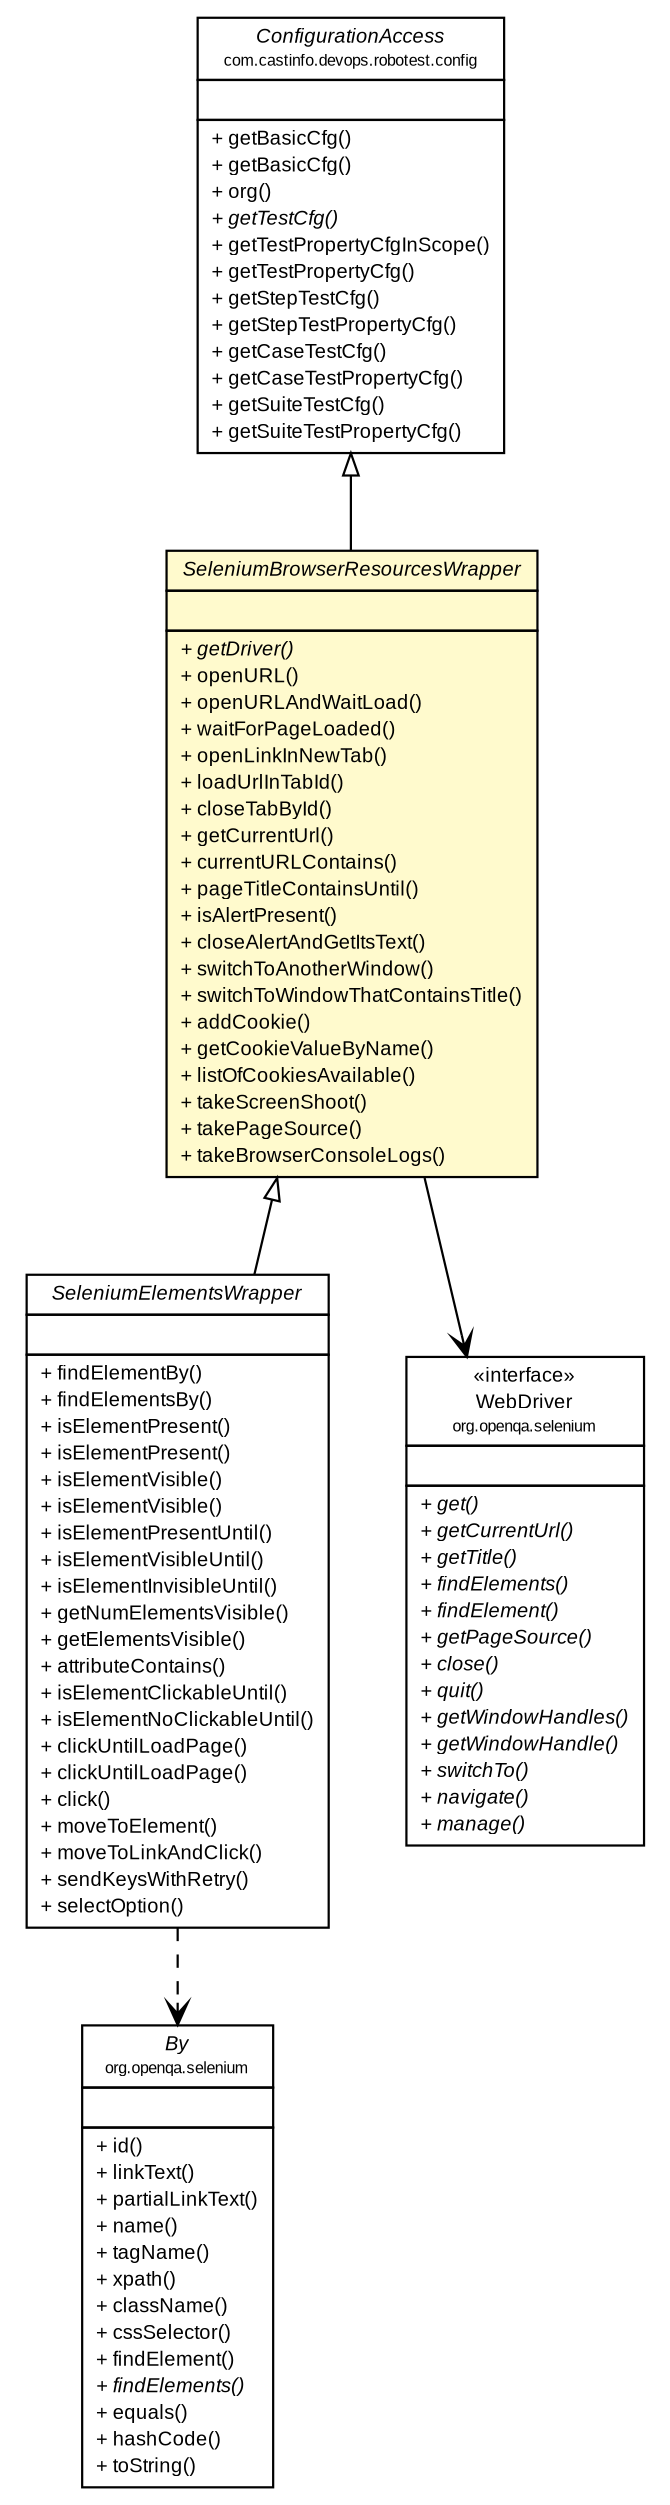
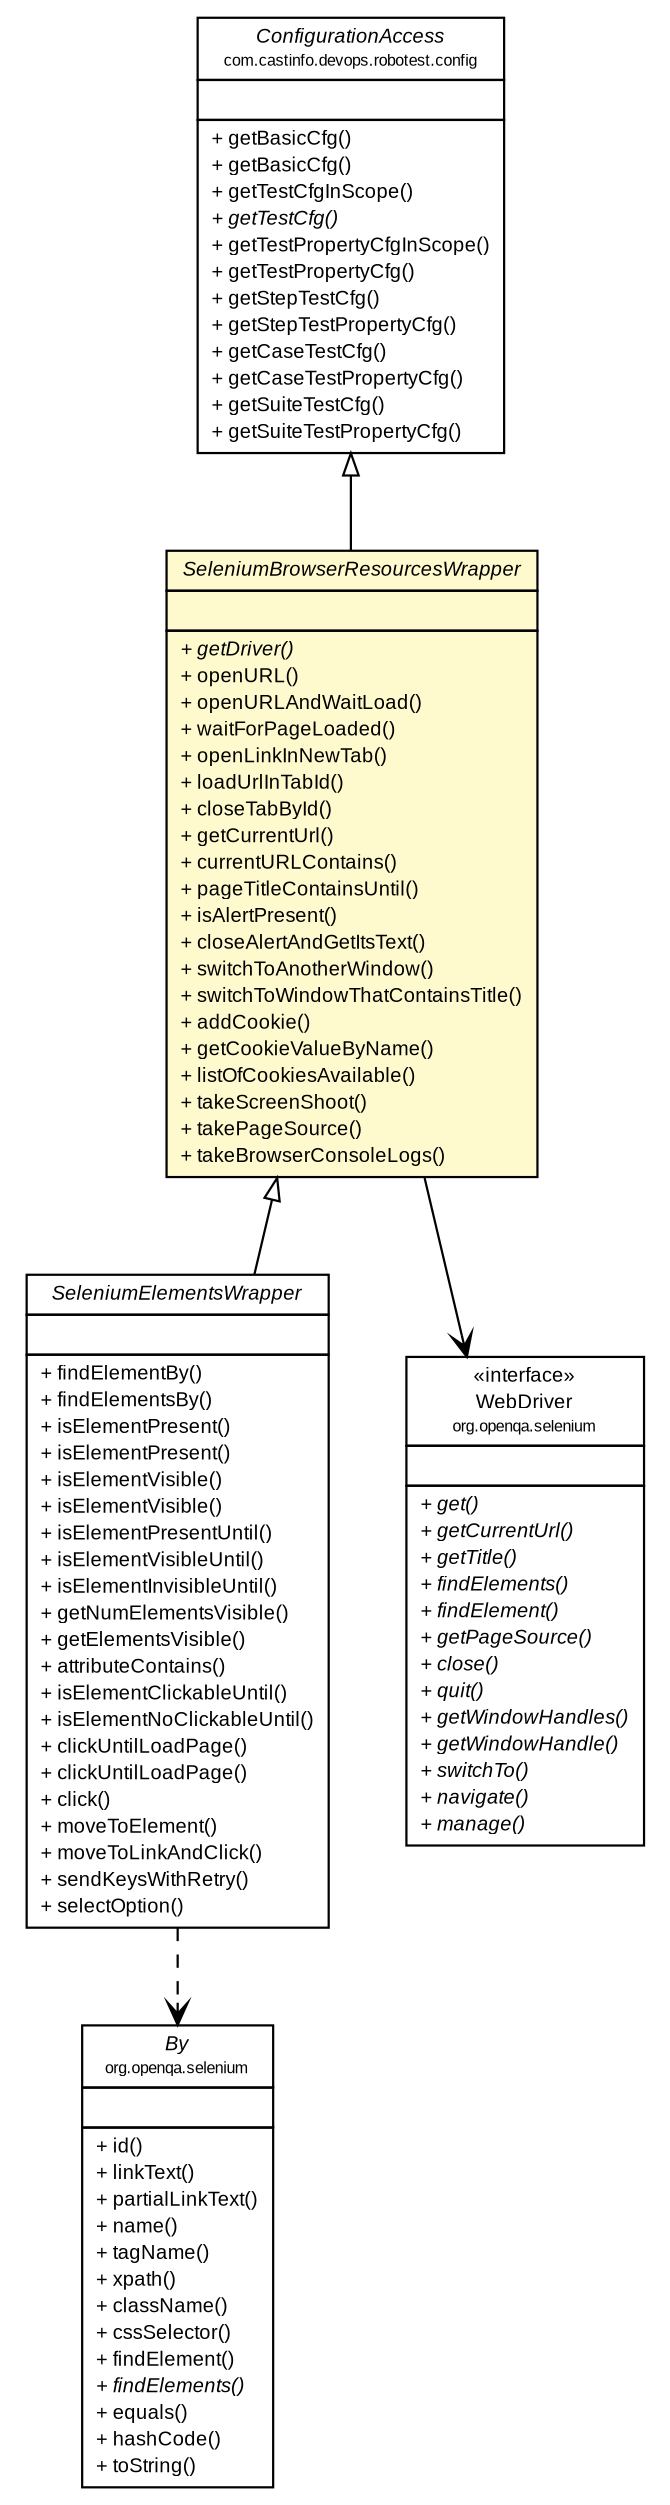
  digraph {
    nodesep=0.25
    ranksep=0.5
    node [fontcolor=black fontname=arial fontsize=9.0 shape=plaintext]
    edge [fontname=arial fontsize=10 headport=p labelfontname=arial labelfontsize=10 tailport=p]
-   n1 [label=<<table title="com.castinfo.devops.robotest.config.ConfigurationAccess" border="0" cellborder="1" cellspacing="0" cellpadding="2" port="p" href="../config/ConfigurationAccess.html"> 		<tr><td><table border="0" cellspacing="0" cellpadding="1"> <tr><td align="center" balign="center"><font face="arial italic"> ConfigurationAccess </font></td></tr> <tr><td align="center" balign="center"><font point-size="7.0"> com.castinfo.devops.robotest.config </font></td></tr> 		</table></td></tr> 		<tr><td><table border="0" cellspacing="0" cellpadding="1"> <tr><td align="left" balign="left">  </td></tr> 		</table></td></tr> 		<tr><td><table border="0" cellspacing="0" cellpadding="1"> <tr><td align="left" balign="left"> + getBasicCfg() </td></tr> <tr><td align="left" balign="left"> + getBasicCfg() </td></tr> <tr><td align="left" balign="left"> + org() </td></tr> <tr><td align="left" balign="left"><font face="arial italic" point-size="9.0"> + getTestCfg() </font></td></tr> <tr><td align="left" balign="left"> + getTestPropertyCfgInScope() </td></tr> <tr><td align="left" balign="left"> + getTestPropertyCfg() </td></tr> <tr><td align="left" balign="left"> + getStepTestCfg() </td></tr> <tr><td align="left" balign="left"> + getStepTestPropertyCfg() </td></tr> <tr><td align="left" balign="left"> + getCaseTestCfg() </td></tr> <tr><td align="left" balign="left"> + getCaseTestPropertyCfg() </td></tr> <tr><td align="left" balign="left"> + getSuiteTestCfg() </td></tr> <tr><td align="left" balign="left"> + getSuiteTestPropertyCfg() </td></tr> 		</table></td></tr> 		</table>>]
+   n1 [label=<<table title="com.castinfo.devops.robotest.config.ConfigurationAccess" border="0" cellborder="1" cellspacing="0" cellpadding="2" port="p" href="../config/ConfigurationAccess.html"> 		<tr><td><table border="0" cellspacing="0" cellpadding="1"> <tr><td align="center" balign="center"><font face="arial italic"> ConfigurationAccess </font></td></tr> <tr><td align="center" balign="center"><font point-size="7.0"> com.castinfo.devops.robotest.config </font></td></tr> 		</table></td></tr> 		<tr><td><table border="0" cellspacing="0" cellpadding="1"> <tr><td align="left" balign="left">  </td></tr> 		</table></td></tr> 		<tr><td><table border="0" cellspacing="0" cellpadding="1"> <tr><td align="left" balign="left"> + getBasicCfg() </td></tr> <tr><td align="left" balign="left"> + getBasicCfg() </td></tr> <tr><td align="left" balign="left"> + getTestCfgInScope() </td></tr> <tr><td align="left" balign="left"><font face="arial italic" point-size="9.0"> + getTestCfg() </font></td></tr> <tr><td align="left" balign="left"> + getTestPropertyCfgInScope() </td></tr> <tr><td align="left" balign="left"> + getTestPropertyCfg() </td></tr> <tr><td align="left" balign="left"> + getStepTestCfg() </td></tr> <tr><td align="left" balign="left"> + getStepTestPropertyCfg() </td></tr> <tr><td align="left" balign="left"> + getCaseTestCfg() </td></tr> <tr><td align="left" balign="left"> + getCaseTestPropertyCfg() </td></tr> <tr><td align="left" balign="left"> + getSuiteTestCfg() </td></tr> <tr><td align="left" balign="left"> + getSuiteTestPropertyCfg() </td></tr> 		</table></td></tr> 		</table>>]
    n2 [label=<<table title="com.castinfo.devops.robotest.selenium.SeleniumBrowserResourcesWrapper" border="0" cellborder="1" cellspacing="0" cellpadding="2" port="p" bgcolor="lemonChiffon" href="./SeleniumBrowserResourcesWrapper.html"> 		<tr><td><table border="0" cellspacing="0" cellpadding="1"> <tr><td align="center" balign="center"><font face="arial italic"> SeleniumBrowserResourcesWrapper </font></td></tr> 		</table></td></tr> 		<tr><td><table border="0" cellspacing="0" cellpadding="1"> <tr><td align="left" balign="left">  </td></tr> 		</table></td></tr> 		<tr><td><table border="0" cellspacing="0" cellpadding="1"> <tr><td align="left" balign="left"><font face="arial italic" point-size="9.0"> + getDriver() </font></td></tr> <tr><td align="left" balign="left"> + openURL() </td></tr> <tr><td align="left" balign="left"> + openURLAndWaitLoad() </td></tr> <tr><td align="left" balign="left"> + waitForPageLoaded() </td></tr> <tr><td align="left" balign="left"> + openLinkInNewTab() </td></tr> <tr><td align="left" balign="left"> + loadUrlInTabId() </td></tr> <tr><td align="left" balign="left"> + closeTabById() </td></tr> <tr><td align="left" balign="left"> + getCurrentUrl() </td></tr> <tr><td align="left" balign="left"> + currentURLContains() </td></tr> <tr><td align="left" balign="left"> + pageTitleContainsUntil() </td></tr> <tr><td align="left" balign="left"> + isAlertPresent() </td></tr> <tr><td align="left" balign="left"> + closeAlertAndGetItsText() </td></tr> <tr><td align="left" balign="left"> + switchToAnotherWindow() </td></tr> <tr><td align="left" balign="left"> + switchToWindowThatContainsTitle() </td></tr> <tr><td align="left" balign="left"> + addCookie() </td></tr> <tr><td align="left" balign="left"> + getCookieValueByName() </td></tr> <tr><td align="left" balign="left"> + listOfCookiesAvailable() </td></tr> <tr><td align="left" balign="left"> + takeScreenShoot() </td></tr> <tr><td align="left" balign="left"> + takePageSource() </td></tr> <tr><td align="left" balign="left"> + takeBrowserConsoleLogs() </td></tr> 		</table></td></tr> 		</table>>]
    n3 [label=<<table title="com.castinfo.devops.robotest.selenium.SeleniumElementsWrapper" border="0" cellborder="1" cellspacing="0" cellpadding="2" port="p" href="./SeleniumElementsWrapper.html"> 		<tr><td><table border="0" cellspacing="0" cellpadding="1"> <tr><td align="center" balign="center"><font face="arial italic"> SeleniumElementsWrapper </font></td></tr> 		</table></td></tr> 		<tr><td><table border="0" cellspacing="0" cellpadding="1"> <tr><td align="left" balign="left">  </td></tr> 		</table></td></tr> 		<tr><td><table border="0" cellspacing="0" cellpadding="1"> <tr><td align="left" balign="left"> + findElementBy() </td></tr> <tr><td align="left" balign="left"> + findElementsBy() </td></tr> <tr><td align="left" balign="left"> + isElementPresent() </td></tr> <tr><td align="left" balign="left"> + isElementPresent() </td></tr> <tr><td align="left" balign="left"> + isElementVisible() </td></tr> <tr><td align="left" balign="left"> + isElementVisible() </td></tr> <tr><td align="left" balign="left"> + isElementPresentUntil() </td></tr> <tr><td align="left" balign="left"> + isElementVisibleUntil() </td></tr> <tr><td align="left" balign="left"> + isElementInvisibleUntil() </td></tr> <tr><td align="left" balign="left"> + getNumElementsVisible() </td></tr> <tr><td align="left" balign="left"> + getElementsVisible() </td></tr> <tr><td align="left" balign="left"> + attributeContains() </td></tr> <tr><td align="left" balign="left"> + isElementClickableUntil() </td></tr> <tr><td align="left" balign="left"> + isElementNoClickableUntil() </td></tr> <tr><td align="left" balign="left"> + clickUntilLoadPage() </td></tr> <tr><td align="left" balign="left"> + clickUntilLoadPage() </td></tr> <tr><td align="left" balign="left"> + click() </td></tr> <tr><td align="left" balign="left"> + moveToElement() </td></tr> <tr><td align="left" balign="left"> + moveToLinkAndClick() </td></tr> <tr><td align="left" balign="left"> + sendKeysWithRetry() </td></tr> <tr><td align="left" balign="left"> + selectOption() </td></tr> 		</table></td></tr> 		</table>>]
    n4 [label=<<table title="org.openqa.selenium.WebDriver" border="0" cellborder="1" cellspacing="0" cellpadding="2" port="p" href="https://java.sun.com/j2se/1.4.2/docs/api/org/openqa/selenium/WebDriver.html"> 		<tr><td><table border="0" cellspacing="0" cellpadding="1"> <tr><td align="center" balign="center"> &#171;interface&#187; </td></tr> <tr><td align="center" balign="center"> WebDriver </td></tr> <tr><td align="center" balign="center"><font point-size="7.0"> org.openqa.selenium </font></td></tr> 		</table></td></tr> 		<tr><td><table border="0" cellspacing="0" cellpadding="1"> <tr><td align="left" balign="left">  </td></tr> 		</table></td></tr> 		<tr><td><table border="0" cellspacing="0" cellpadding="1"> <tr><td align="left" balign="left"><font face="arial italic" point-size="9.0"> + get() </font></td></tr> <tr><td align="left" balign="left"><font face="arial italic" point-size="9.0"> + getCurrentUrl() </font></td></tr> <tr><td align="left" balign="left"><font face="arial italic" point-size="9.0"> + getTitle() </font></td></tr> <tr><td align="left" balign="left"><font face="arial italic" point-size="9.0"> + findElements() </font></td></tr> <tr><td align="left" balign="left"><font face="arial italic" point-size="9.0"> + findElement() </font></td></tr> <tr><td align="left" balign="left"><font face="arial italic" point-size="9.0"> + getPageSource() </font></td></tr> <tr><td align="left" balign="left"><font face="arial italic" point-size="9.0"> + close() </font></td></tr> <tr><td align="left" balign="left"><font face="arial italic" point-size="9.0"> + quit() </font></td></tr> <tr><td align="left" balign="left"><font face="arial italic" point-size="9.0"> + getWindowHandles() </font></td></tr> <tr><td align="left" balign="left"><font face="arial italic" point-size="9.0"> + getWindowHandle() </font></td></tr> <tr><td align="left" balign="left"><font face="arial italic" point-size="9.0"> + switchTo() </font></td></tr> <tr><td align="left" balign="left"><font face="arial italic" point-size="9.0"> + navigate() </font></td></tr> <tr><td align="left" balign="left"><font face="arial italic" point-size="9.0"> + manage() </font></td></tr> 		</table></td></tr> 		</table>>]
    n5 [label=<<table title="org.openqa.selenium.By" border="0" cellborder="1" cellspacing="0" cellpadding="2" port="p" href="https://java.sun.com/j2se/1.4.2/docs/api/org/openqa/selenium/By.html"> 		<tr><td><table border="0" cellspacing="0" cellpadding="1"> <tr><td align="center" balign="center"><font face="arial italic"> By </font></td></tr> <tr><td align="center" balign="center"><font point-size="7.0"> org.openqa.selenium </font></td></tr> 		</table></td></tr> 		<tr><td><table border="0" cellspacing="0" cellpadding="1"> <tr><td align="left" balign="left">  </td></tr> 		</table></td></tr> 		<tr><td><table border="0" cellspacing="0" cellpadding="1"> <tr><td align="left" balign="left"> + id() </td></tr> <tr><td align="left" balign="left"> + linkText() </td></tr> <tr><td align="left" balign="left"> + partialLinkText() </td></tr> <tr><td align="left" balign="left"> + name() </td></tr> <tr><td align="left" balign="left"> + tagName() </td></tr> <tr><td align="left" balign="left"> + xpath() </td></tr> <tr><td align="left" balign="left"> + className() </td></tr> <tr><td align="left" balign="left"> + cssSelector() </td></tr> <tr><td align="left" balign="left"> + findElement() </td></tr> <tr><td align="left" balign="left"><font face="arial italic" point-size="9.0"> + findElements() </font></td></tr> <tr><td align="left" balign="left"> + equals() </td></tr> <tr><td align="left" balign="left"> + hashCode() </td></tr> <tr><td align="left" balign="left"> + toString() </td></tr> 		</table></td></tr> 		</table>>]
    n1 -> n2 [arrowtail=empty dir=back]
    n2 -> n3 [arrowtail=empty dir=back]
    n2 -> n4 [arrowhead=open color=black fontcolor=black fontsize=10.0 style=solid]
    n3 -> n5 [arrowhead=open color=black fontcolor=black fontsize=10.0 style=dashed]
  }
